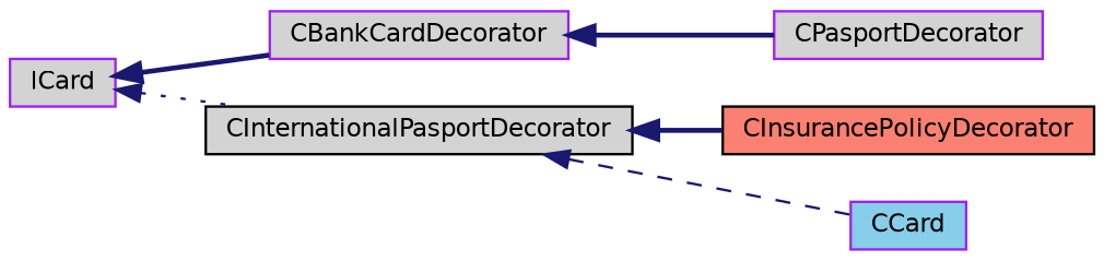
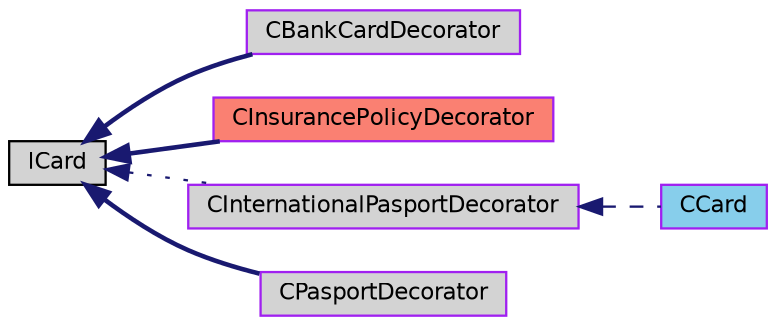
  digraph {
    rankdir=LR
    node [color=purple fillcolor=lightgrey fontname=Helvetica fontsize=10 shape=record style=filled]
    edge [color=midnightblue dir=back fontname=Helvetica fontsize=10 labelfontname=Helvetica labelfontsize=10 style=bold]
-   n1 [fontcolor=black height=0.2 label=ICard width=0.4]
+   n1 [color=black fontcolor=black height=0.2 label=ICard width=0.4]
    n2 [height=0.2 label=CBankCardDecorator width=0.4]
-   n3 [color=black fillcolor=salmon height=0.2 label=CInsurancePolicyDecorator width=0.4]
-   n4 [color=black height=0.2 label=CInternationalPasportDecorator width=0.4]
+   n3 [fillcolor=salmon height=0.2 label=CInsurancePolicyDecorator width=0.4]
+   n4 [height=0.2 label=CInternationalPasportDecorator width=0.4]
    n5 [height=0.2 label=CPasportDecorator width=0.4]
    n6 [fillcolor=skyblue height=0.2 label=CCard width=0.4]
    n1 -> n2
-   n4 -> n3
+   n1 -> n3
    n1 -> n4 [style=dotted]
-   n2 -> n5
+   n1 -> n5
    n4 -> n6 [style=dashed]
  }
